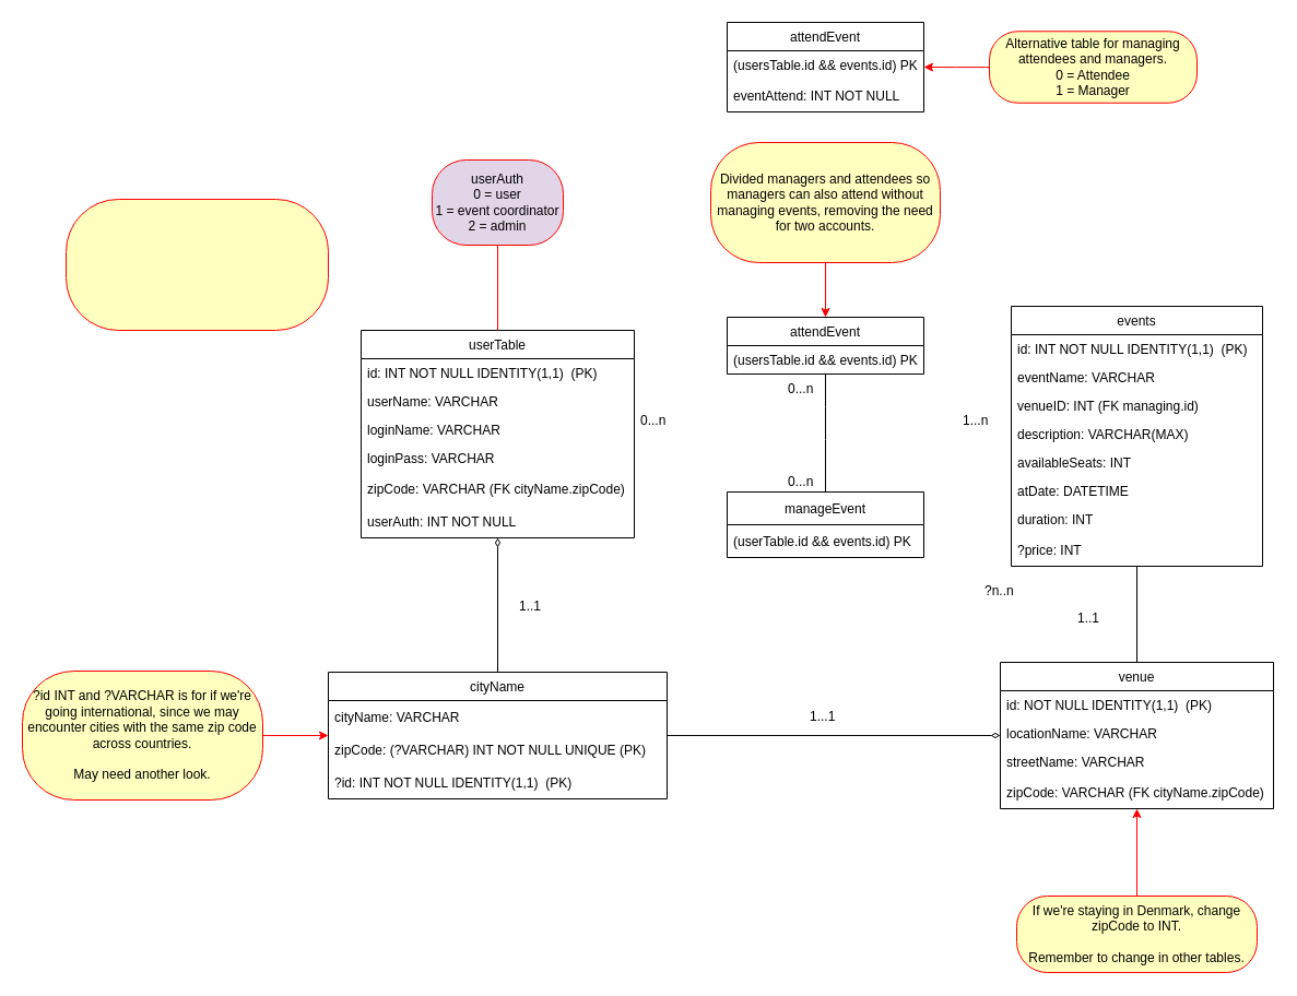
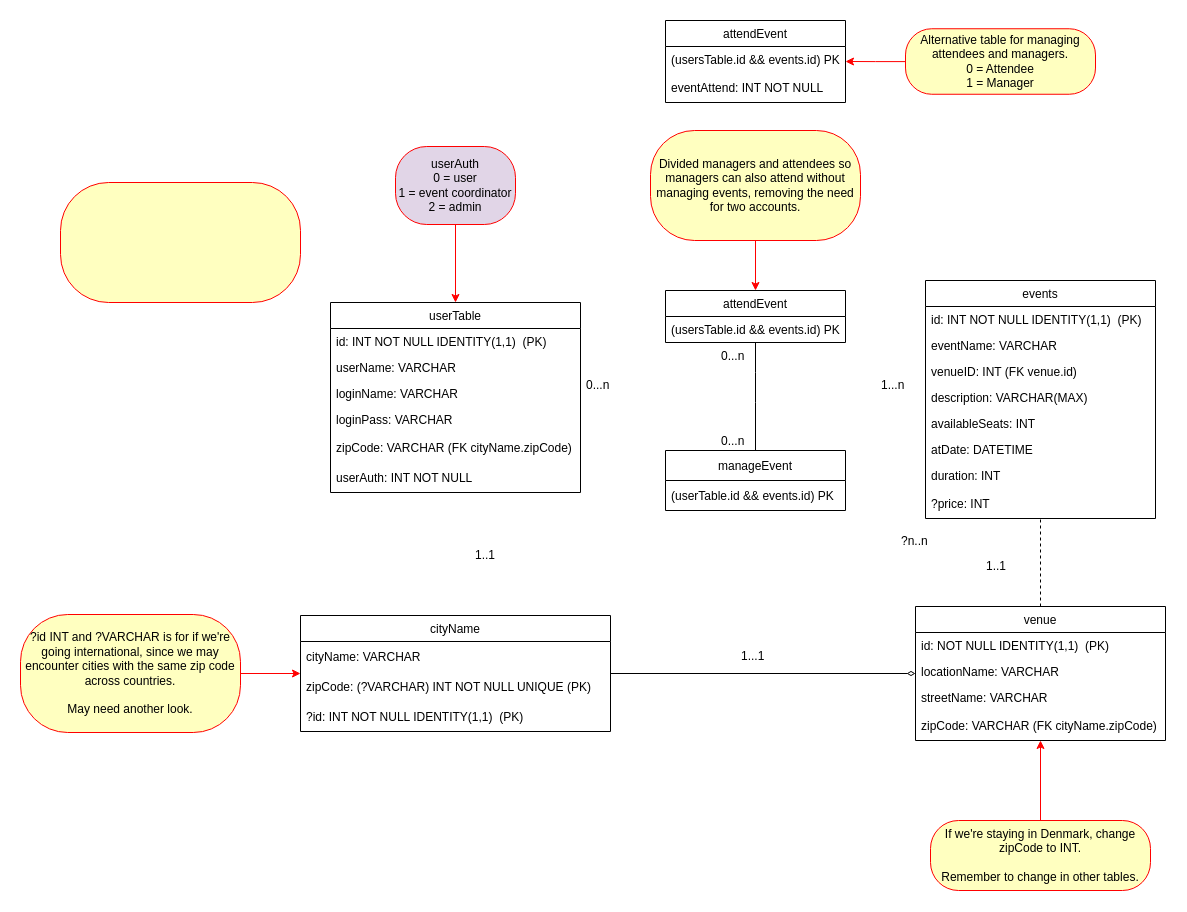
  <mxCell id="0" />
  <mxCell id="1" parent="0" />
  <mxCell id="2" value="events" style="swimlane;fontStyle=0;childLayout=stackLayout;horizontal=1;startSize=26;fillColor=none;horizontalStack=0;resizeParent=1;resizeParentMax=0;resizeLast=0;collapsible=1;marginBottom=0;" parent="1" vertex="1"><mxGeometry x="925" y="280" width="230" height="238" as="geometry" /></mxCell>
  <mxCell id="3" value="id: INT NOT NULL IDENTITY(1,1)  (PK)" style="text;strokeColor=none;fillColor=none;align=left;verticalAlign=top;spacingLeft=4;spacingRight=4;overflow=hidden;rotatable=0;points=[[0,0.5],[1,0.5]];portConstraint=eastwest;" parent="2" vertex="1"><mxGeometry y="26" width="230" height="26" as="geometry" /></mxCell>
  <mxCell id="4" value="eventName: VARCHAR" style="text;strokeColor=none;fillColor=none;align=left;verticalAlign=top;spacingLeft=4;spacingRight=4;overflow=hidden;rotatable=0;points=[[0,0.5],[1,0.5]];portConstraint=eastwest;" parent="2" vertex="1"><mxGeometry y="52" width="230" height="26" as="geometry" /></mxCell>
- <mxCell id="5" value="venueID: INT (FK managing.id)" style="text;strokeColor=none;fillColor=none;align=left;verticalAlign=top;spacingLeft=4;spacingRight=4;overflow=hidden;rotatable=0;points=[[0,0.5],[1,0.5]];portConstraint=eastwest;" parent="2" vertex="1"><mxGeometry y="78" width="230" height="26" as="geometry" /></mxCell>
+ <mxCell id="5" value="venueID: INT (FK venue.id)" style="text;strokeColor=none;fillColor=none;align=left;verticalAlign=top;spacingLeft=4;spacingRight=4;overflow=hidden;rotatable=0;points=[[0,0.5],[1,0.5]];portConstraint=eastwest;" parent="2" vertex="1"><mxGeometry y="78" width="230" height="26" as="geometry" /></mxCell>
  <mxCell id="6" value="description: VARCHAR(MAX)" style="text;strokeColor=none;fillColor=none;align=left;verticalAlign=top;spacingLeft=4;spacingRight=4;overflow=hidden;rotatable=0;points=[[0,0.5],[1,0.5]];portConstraint=eastwest;" parent="2" vertex="1"><mxGeometry y="104" width="230" height="26" as="geometry" /></mxCell>
  <mxCell id="7" value="availableSeats: INT" style="text;strokeColor=none;fillColor=none;align=left;verticalAlign=top;spacingLeft=4;spacingRight=4;overflow=hidden;rotatable=0;points=[[0,0.5],[1,0.5]];portConstraint=eastwest;" parent="2" vertex="1"><mxGeometry y="130" width="230" height="26" as="geometry" /></mxCell>
  <mxCell id="8" value="atDate: DATETIME" style="text;strokeColor=none;fillColor=none;align=left;verticalAlign=top;spacingLeft=4;spacingRight=4;overflow=hidden;rotatable=0;points=[[0,0.5],[1,0.5]];portConstraint=eastwest;" parent="2" vertex="1"><mxGeometry y="156" width="230" height="26" as="geometry" /></mxCell>
  <mxCell id="9" value="duration: INT" style="text;strokeColor=none;fillColor=none;align=left;verticalAlign=top;spacingLeft=4;spacingRight=4;overflow=hidden;rotatable=0;points=[[0,0.5],[1,0.5]];portConstraint=eastwest;" parent="2" vertex="1"><mxGeometry y="182" width="230" height="26" as="geometry" /></mxCell>
  <mxCell id="10" value="?price: INT" style="text;strokeColor=none;fillColor=none;align=left;verticalAlign=middle;spacingLeft=4;spacingRight=4;overflow=hidden;points=[[0,0.5],[1,0.5]];portConstraint=eastwest;rotatable=0;" parent="2" vertex="1"><mxGeometry y="208" width="230" height="30" as="geometry" /></mxCell>
  <mxCell id="11" value="userTable" style="swimlane;fontStyle=0;childLayout=stackLayout;horizontal=1;startSize=26;fillColor=none;horizontalStack=0;resizeParent=1;resizeParentMax=0;resizeLast=0;collapsible=1;marginBottom=0;" parent="1" vertex="1"><mxGeometry x="330.01" y="302" width="250" height="190" as="geometry" /></mxCell>
  <mxCell id="12" value="id: INT NOT NULL IDENTITY(1,1)  (PK)" style="text;strokeColor=none;fillColor=none;align=left;verticalAlign=top;spacingLeft=4;spacingRight=4;overflow=hidden;rotatable=0;points=[[0,0.5],[1,0.5]];portConstraint=eastwest;" parent="11" vertex="1"><mxGeometry y="26" width="250" height="26" as="geometry" /></mxCell>
  <mxCell id="13" value="userName: VARCHAR" style="text;strokeColor=none;fillColor=none;align=left;verticalAlign=top;spacingLeft=4;spacingRight=4;overflow=hidden;rotatable=0;points=[[0,0.5],[1,0.5]];portConstraint=eastwest;" parent="11" vertex="1"><mxGeometry y="52" width="250" height="26" as="geometry" /></mxCell>
  <mxCell id="14" value="loginName: VARCHAR" style="text;strokeColor=none;fillColor=none;align=left;verticalAlign=top;spacingLeft=4;spacingRight=4;overflow=hidden;rotatable=0;points=[[0,0.5],[1,0.5]];portConstraint=eastwest;" parent="11" vertex="1"><mxGeometry y="78" width="250" height="26" as="geometry" /></mxCell>
  <mxCell id="15" value="loginPass: VARCHAR" style="text;strokeColor=none;fillColor=none;align=left;verticalAlign=top;spacingLeft=4;spacingRight=4;overflow=hidden;rotatable=0;points=[[0,0.5],[1,0.5]];portConstraint=eastwest;" parent="11" vertex="1"><mxGeometry y="104" width="250" height="26" as="geometry" /></mxCell>
  <mxCell id="16" value="zipCode: VARCHAR (FK cityName.zipCode)" style="text;strokeColor=none;fillColor=none;align=left;verticalAlign=middle;spacingLeft=4;spacingRight=4;overflow=hidden;points=[[0,0.5],[1,0.5]];portConstraint=eastwest;rotatable=0;" parent="11" vertex="1"><mxGeometry y="130" width="250" height="30" as="geometry" /></mxCell>
  <mxCell id="17" value="userAuth: INT NOT NULL" style="text;strokeColor=none;fillColor=none;align=left;verticalAlign=middle;spacingLeft=4;spacingRight=4;overflow=hidden;points=[[0,0.5],[1,0.5]];portConstraint=eastwest;rotatable=0;" parent="11" vertex="1"><mxGeometry y="160" width="250" height="30" as="geometry" /></mxCell>
- <mxCell id="18" style="edgeStyle=orthogonalEdgeStyle;rounded=0;orthogonalLoop=1;jettySize=auto;html=1;endArrow=none;endFill=0;strokeColor=#000000;" parent="1" source="19" target="2" edge="1"><mxGeometry relative="1" as="geometry"><mxPoint x="1035" y="520" as="targetPoint" /></mxGeometry></mxCell>
+ <mxCell id="18" style="edgeStyle=orthogonalEdgeStyle;rounded=0;orthogonalLoop=1;jettySize=auto;html=1;endArrow=none;endFill=0;strokeColor=#000000;dashed=1;" parent="1" source="19" target="2" edge="1"><mxGeometry relative="1" as="geometry"><mxPoint x="1035" y="520" as="targetPoint" /></mxGeometry></mxCell>
  <mxCell id="19" value="venue" style="swimlane;fontStyle=0;childLayout=stackLayout;horizontal=1;startSize=26;fillColor=none;horizontalStack=0;resizeParent=1;resizeParentMax=0;resizeLast=0;collapsible=1;marginBottom=0;" parent="1" vertex="1"><mxGeometry x="915" y="606" width="250" height="134" as="geometry" /></mxCell>
  <mxCell id="20" value="id: NOT NULL IDENTITY(1,1)  (PK)" style="text;strokeColor=none;fillColor=none;align=left;verticalAlign=top;spacingLeft=4;spacingRight=4;overflow=hidden;rotatable=0;points=[[0,0.5],[1,0.5]];portConstraint=eastwest;" parent="19" vertex="1"><mxGeometry y="26" width="250" height="26" as="geometry" /></mxCell>
  <mxCell id="21" value="locationName: VARCHAR" style="text;strokeColor=none;fillColor=none;align=left;verticalAlign=top;spacingLeft=4;spacingRight=4;overflow=hidden;rotatable=0;points=[[0,0.5],[1,0.5]];portConstraint=eastwest;" parent="19" vertex="1"><mxGeometry y="52" width="250" height="26" as="geometry" /></mxCell>
  <mxCell id="22" value="streetName: VARCHAR" style="text;strokeColor=none;fillColor=none;align=left;verticalAlign=top;spacingLeft=4;spacingRight=4;overflow=hidden;rotatable=0;points=[[0,0.5],[1,0.5]];portConstraint=eastwest;" parent="19" vertex="1"><mxGeometry y="78" width="250" height="26" as="geometry" /></mxCell>
  <mxCell id="23" value="zipCode: VARCHAR (FK cityName.zipCode)" style="text;strokeColor=none;fillColor=none;align=left;verticalAlign=middle;spacingLeft=4;spacingRight=4;overflow=hidden;points=[[0,0.5],[1,0.5]];portConstraint=eastwest;rotatable=0;" parent="19" vertex="1"><mxGeometry y="104" width="250" height="30" as="geometry" /></mxCell>
  <mxCell id="24" style="edgeStyle=orthogonalEdgeStyle;rounded=0;orthogonalLoop=1;jettySize=auto;html=1;endArrow=none;endFill=0;strokeColor=#000000;" parent="1" source="25" edge="1"><mxGeometry relative="1" as="geometry"><mxPoint x="755" y="402" as="targetPoint" /></mxGeometry></mxCell>
  <mxCell id="25" value="attendEvent" style="swimlane;fontStyle=0;childLayout=stackLayout;horizontal=1;startSize=26;fillColor=none;horizontalStack=0;resizeParent=1;resizeParentMax=0;resizeLast=0;collapsible=1;marginBottom=0;" parent="1" vertex="1"><mxGeometry x="665" y="290" width="180" height="52" as="geometry" /></mxCell>
  <mxCell id="26" value="(usersTable.id &amp;&amp; events.id) PK" style="text;strokeColor=none;fillColor=none;align=left;verticalAlign=top;spacingLeft=4;spacingRight=4;overflow=hidden;rotatable=0;points=[[0,0.5],[1,0.5]];portConstraint=eastwest;" parent="25" vertex="1"><mxGeometry y="26" width="180" height="26" as="geometry" /></mxCell>
- <mxCell id="27" style="edgeStyle=orthogonalEdgeStyle;rounded=0;orthogonalLoop=1;jettySize=auto;html=1;entryX=0.5;entryY=0;entryDx=0;entryDy=0;strokeColor=#FF0000;endArrow=none;" parent="1" source="28" target="11" edge="1"><mxGeometry relative="1" as="geometry" /></mxCell>
+ <mxCell id="27" style="edgeStyle=orthogonalEdgeStyle;rounded=0;orthogonalLoop=1;jettySize=auto;html=1;entryX=0.5;entryY=0;entryDx=0;entryDy=0;strokeColor=#FF0000;" parent="1" source="28" target="11" edge="1"><mxGeometry relative="1" as="geometry" /></mxCell>
  <mxCell id="28" value="userAuth&lt;br&gt;0 = user&lt;br&gt;1 = event coordinator&lt;br&gt;2 = admin" style="rounded=1;whiteSpace=wrap;html=1;arcSize=40;fontColor=#000000;fillColor=#e1d5e7;strokeColor=#ff0000;" parent="1" vertex="1"><mxGeometry x="395.01" y="146" width="120" height="78" as="geometry" /></mxCell>
- <mxCell id="29" style="edgeStyle=orthogonalEdgeStyle;rounded=0;orthogonalLoop=1;jettySize=auto;html=1;endArrow=diamondThin;endFill=0;strokeColor=#000000;" parent="1" source="30" target="11" edge="1"><mxGeometry relative="1" as="geometry" /></mxCell>
  <mxCell id="30" value="cityName" style="swimlane;fontStyle=0;childLayout=stackLayout;horizontal=1;startSize=26;fillColor=none;horizontalStack=0;resizeParent=1;resizeParentMax=0;resizeLast=0;collapsible=1;marginBottom=0;" parent="1" vertex="1"><mxGeometry x="300.01" y="615" width="310" height="116" as="geometry" /></mxCell>
  <mxCell id="31" value="cityName: VARCHAR" style="text;strokeColor=none;fillColor=none;align=left;verticalAlign=middle;spacingLeft=4;spacingRight=4;overflow=hidden;points=[[0,0.5],[1,0.5]];portConstraint=eastwest;rotatable=0;" parent="30" vertex="1"><mxGeometry y="26" width="310" height="30" as="geometry" /></mxCell>
  <mxCell id="32" value="zipCode: (?VARCHAR) INT NOT NULL UNIQUE (PK)" style="text;strokeColor=none;fillColor=none;align=left;verticalAlign=middle;spacingLeft=4;spacingRight=4;overflow=hidden;points=[[0,0.5],[1,0.5]];portConstraint=eastwest;rotatable=0;" parent="30" vertex="1"><mxGeometry y="56" width="310" height="30" as="geometry" /></mxCell>
  <mxCell id="33" value="?id: INT NOT NULL IDENTITY(1,1)  (PK)" style="text;strokeColor=none;fillColor=none;align=left;verticalAlign=middle;spacingLeft=4;spacingRight=4;overflow=hidden;points=[[0,0.5],[1,0.5]];portConstraint=eastwest;rotatable=0;" parent="30" vertex="1"><mxGeometry y="86" width="310" height="30" as="geometry" /></mxCell>
  <mxCell id="34" style="edgeStyle=orthogonalEdgeStyle;rounded=0;orthogonalLoop=1;jettySize=auto;html=1;endArrow=none;endFill=0;strokeColor=#000000;" parent="1" source="35" edge="1"><mxGeometry relative="1" as="geometry"><mxPoint x="755" y="402" as="targetPoint" /></mxGeometry></mxCell>
  <mxCell id="35" value="manageEvent" style="swimlane;fontStyle=0;childLayout=stackLayout;horizontal=1;startSize=30;horizontalStack=0;resizeParent=1;resizeParentMax=0;resizeLast=0;collapsible=1;marginBottom=0;" parent="1" vertex="1"><mxGeometry x="665" y="450" width="180" height="60" as="geometry"><mxRectangle x="630" y="606" width="110" height="30" as="alternateBounds" /></mxGeometry></mxCell>
  <mxCell id="36" value="(userTable.id &amp;&amp; events.id) PK" style="text;strokeColor=none;fillColor=none;align=left;verticalAlign=middle;spacingLeft=4;spacingRight=4;overflow=hidden;points=[[0,0.5],[1,0.5]];portConstraint=eastwest;rotatable=0;" parent="35" vertex="1"><mxGeometry y="30" width="180" height="30" as="geometry" /></mxCell>
  <mxCell id="37" style="edgeStyle=orthogonalEdgeStyle;rounded=0;orthogonalLoop=1;jettySize=auto;html=1;entryX=0.5;entryY=0;entryDx=0;entryDy=0;fillColor=#f8cecc;strokeColor=#FF0000;" parent="1" source="38" target="25" edge="1"><mxGeometry relative="1" as="geometry" /></mxCell>
  <mxCell id="38" value="Divided managers and attendees so managers can also attend without managing events, removing the need for two accounts." style="rounded=1;whiteSpace=wrap;html=1;arcSize=40;fontColor=#000000;fillColor=#ffffc0;strokeColor=#ff0000;" parent="1" vertex="1"><mxGeometry x="650" y="130" width="210" height="110" as="geometry" /></mxCell>
  <mxCell id="39" value="1..1" style="text;html=1;strokeColor=none;fillColor=none;align=center;verticalAlign=middle;whiteSpace=wrap;rounded=0;" parent="1" vertex="1"><mxGeometry x="455.01" y="540" width="60" height="30" as="geometry" /></mxCell>
  <mxCell id="40" value="0...n" style="text;strokeColor=none;fillColor=none;align=left;verticalAlign=middle;spacingLeft=4;spacingRight=4;overflow=hidden;points=[[0,0.5],[1,0.5]];portConstraint=eastwest;rotatable=0;" parent="1" vertex="1"><mxGeometry x="580" y="369" width="40" height="30" as="geometry" /></mxCell>
  <mxCell id="41" value="1...n" style="text;strokeColor=none;fillColor=none;align=left;verticalAlign=middle;spacingLeft=4;spacingRight=4;overflow=hidden;points=[[0,0.5],[1,0.5]];portConstraint=eastwest;rotatable=0;" parent="1" vertex="1"><mxGeometry x="875" y="369" width="40" height="30" as="geometry" /></mxCell>
  <mxCell id="42" value="?n..n" style="text;strokeColor=none;fillColor=none;align=left;verticalAlign=middle;spacingLeft=4;spacingRight=4;overflow=hidden;points=[[0,0.5],[1,0.5]];portConstraint=eastwest;rotatable=0;" parent="1" vertex="1"><mxGeometry x="895" y="525" width="40" height="30" as="geometry" /></mxCell>
  <mxCell id="43" style="edgeStyle=orthogonalEdgeStyle;rounded=0;orthogonalLoop=1;jettySize=auto;html=1;endArrow=diamondThin;endFill=0;strokeColor=#000000;" parent="1" source="30" target="19" edge="1"><mxGeometry relative="1" as="geometry" /></mxCell>
  <mxCell id="44" value="1...1" style="text;strokeColor=none;fillColor=none;align=left;verticalAlign=middle;spacingLeft=4;spacingRight=4;overflow=hidden;points=[[0,0.5],[1,0.5]];portConstraint=eastwest;rotatable=0;" parent="1" vertex="1"><mxGeometry x="735" y="640" width="40" height="30" as="geometry" /></mxCell>
  <mxCell id="45" style="edgeStyle=orthogonalEdgeStyle;rounded=0;orthogonalLoop=1;jettySize=auto;html=1;endArrow=classic;endFill=1;strokeColor=#FF0000;" parent="1" source="46" target="30" edge="1"><mxGeometry relative="1" as="geometry"><Array as="points" /></mxGeometry></mxCell>
  <mxCell id="46" value="?id INT and ?VARCHAR is for if we're going international, since we may encounter cities with the same zip code across countries.&lt;br&gt;&lt;br&gt;May need another look." style="rounded=1;whiteSpace=wrap;html=1;arcSize=40;fontColor=#000000;fillColor=#ffffc0;strokeColor=#ff0000;" parent="1" vertex="1"><mxGeometry x="20" y="614" width="220" height="118" as="geometry" /></mxCell>
  <mxCell id="47" value="0...n" style="text;strokeColor=none;fillColor=none;align=left;verticalAlign=middle;spacingLeft=4;spacingRight=4;overflow=hidden;points=[[0,0.5],[1,0.5]];portConstraint=eastwest;rotatable=0;" parent="1" vertex="1"><mxGeometry x="715" y="340" width="40" height="30" as="geometry" /></mxCell>
  <mxCell id="48" value="0...n" style="text;strokeColor=none;fillColor=none;align=left;verticalAlign=middle;spacingLeft=4;spacingRight=4;overflow=hidden;points=[[0,0.5],[1,0.5]];portConstraint=eastwest;rotatable=0;" parent="1" vertex="1"><mxGeometry x="715" y="425" width="40" height="30" as="geometry" /></mxCell>
  <mxCell id="49" value="attendEvent" style="swimlane;fontStyle=0;childLayout=stackLayout;horizontal=1;startSize=26;fillColor=none;horizontalStack=0;resizeParent=1;resizeParentMax=0;resizeLast=0;collapsible=1;marginBottom=0;" parent="1" vertex="1"><mxGeometry x="665" y="20" width="180" height="82" as="geometry" /></mxCell>
  <mxCell id="50" value="(usersTable.id &amp;&amp; events.id) PK" style="text;strokeColor=none;fillColor=none;align=left;verticalAlign=top;spacingLeft=4;spacingRight=4;overflow=hidden;rotatable=0;points=[[0,0.5],[1,0.5]];portConstraint=eastwest;" parent="49" vertex="1"><mxGeometry y="26" width="180" height="26" as="geometry" /></mxCell>
  <mxCell id="51" value="eventAttend: INT NOT NULL" style="text;strokeColor=none;fillColor=none;align=left;verticalAlign=middle;spacingLeft=4;spacingRight=4;overflow=hidden;points=[[0,0.5],[1,0.5]];portConstraint=eastwest;rotatable=0;" parent="49" vertex="1"><mxGeometry y="52" width="180" height="30" as="geometry" /></mxCell>
  <mxCell id="52" style="edgeStyle=orthogonalEdgeStyle;rounded=0;orthogonalLoop=1;jettySize=auto;html=1;strokeColor=#FF0000;" parent="1" source="53" target="49" edge="1"><mxGeometry relative="1" as="geometry" /></mxCell>
  <mxCell id="53" value="Alternative table for managing attendees and managers.&lt;br&gt;0 = Attendee&lt;br&gt;1 = Manager" style="rounded=1;whiteSpace=wrap;html=1;arcSize=40;fontColor=#000000;fillColor=#ffffc0;strokeColor=#ff0000;" parent="1" vertex="1"><mxGeometry x="905" y="28.25" width="190" height="65.5" as="geometry" /></mxCell>
  <mxCell id="54" style="edgeStyle=orthogonalEdgeStyle;rounded=0;orthogonalLoop=1;jettySize=auto;html=1;strokeColor=#FF0000;" parent="1" source="55" target="19" edge="1"><mxGeometry relative="1" as="geometry" /></mxCell>
  <mxCell id="55" value="If we're staying in Denmark, change zipCode to INT.&lt;br&gt;&lt;br&gt;Remember to change in other tables." style="rounded=1;whiteSpace=wrap;html=1;arcSize=40;fontColor=#000000;fillColor=#ffffc0;strokeColor=#ff0000;" parent="1" vertex="1"><mxGeometry x="930" y="820" width="220" height="70" as="geometry" /></mxCell>
  <mxCell id="56" value="" style="rounded=1;whiteSpace=wrap;html=1;arcSize=40;fontColor=#000000;fillColor=#ffffc0;strokeColor=#ff0000;" vertex="1" parent="1"><mxGeometry x="60.01" y="182" width="240" height="120" as="geometry" /></mxCell>
  <mxCell id="57" value="1..1" style="text;strokeColor=none;fillColor=none;align=left;verticalAlign=middle;spacingLeft=4;spacingRight=4;overflow=hidden;points=[[0,0.5],[1,0.5]];portConstraint=eastwest;rotatable=0;" vertex="1" parent="1"><mxGeometry x="980" y="550" width="40" height="30" as="geometry" /></mxCell>
